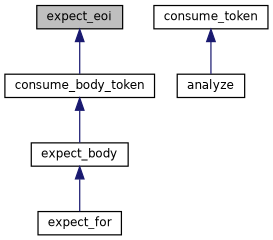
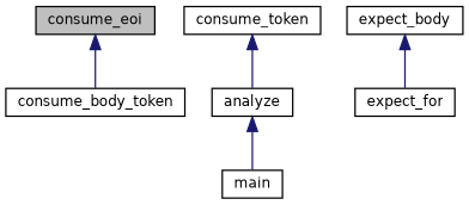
  digraph {
    rankdir=TB
    node [color=black fillcolor=white fontname=Helvetica fontsize=10 shape=record style=filled]
    edge [color=midnightblue dir=back fontname=Helvetica fontsize=10 labelfontname=Helvetica labelfontsize=10 style=solid]
-   n1 [fillcolor=grey75 fontcolor=black height=0.2 label=expect_eoi width=0.4]
+   n1 [fillcolor=grey75 fontcolor=black height=0.2 label=consume_eoi width=0.4]
    n2 [height=0.2 label=consume_body_token width=0.4]
    n3 [height=0.2 label=consume_token width=0.4]
    n4 [height=0.2 label=analyze width=0.4]
    n5 [height=0.2 label=expect_body width=0.4]
+   n6 [height=0.2 label=main width=0.4]
    n7 [height=0.2 label=expect_for width=0.4]
    n1 -> n2
-   n2 -> n5
    n3 -> n4
+   n4 -> n6
    n5 -> n7
  }
